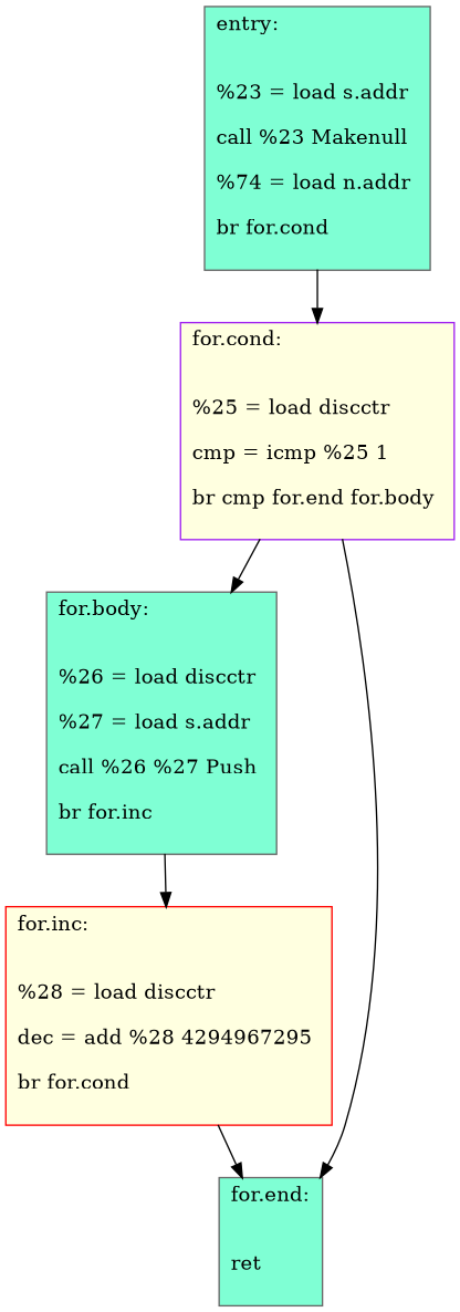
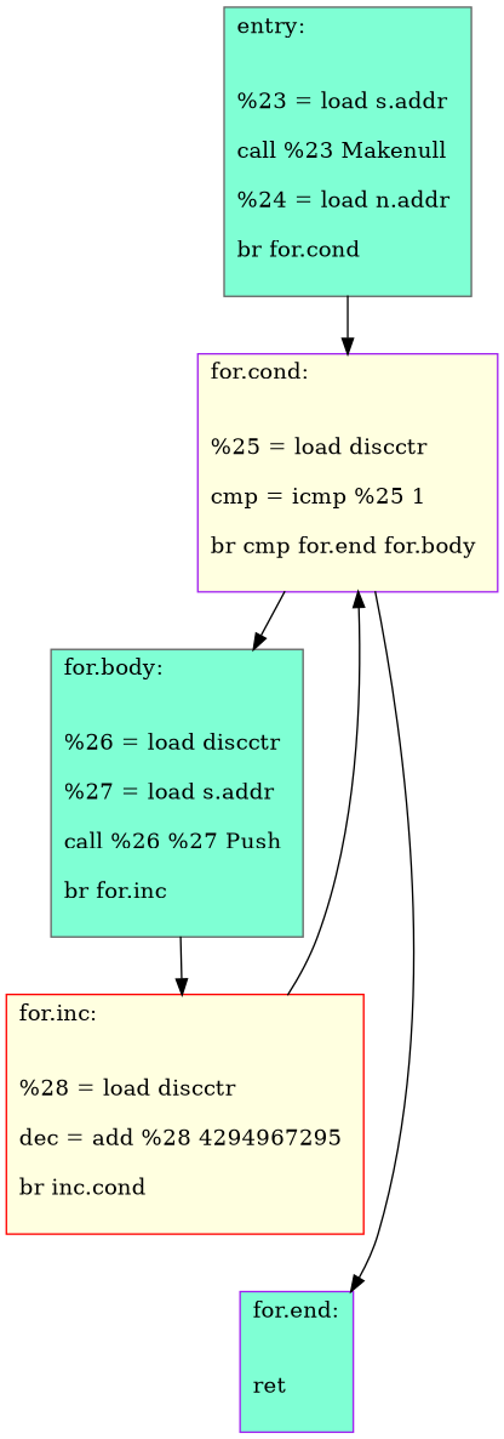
  digraph {
    node [color=gray40 fillcolor=aquamarine shape=record style=filled]
-   n1 [label="{entry:\l\l\n			%23 = load s.addr \l\n			call %23 Makenull \l\n			%74 = load n.addr \l\n			br for.cond \l\n		}"]
+   n1 [label="{entry:\l\l\n			%23 = load s.addr \l\n			call %23 Makenull \l\n			%24 = load n.addr \l\n			br for.cond \l\n		}"]
    n2 [color=purple fillcolor=lightyellow label="{for.cond:\l\l\n			%25 = load discctr \l\n			cmp = icmp %25 1 \l\n			br cmp for.end for.body \l\n		}"]
    n3 [label="{for.body:\l\l\n			%26 = load discctr \l\n			%27 = load s.addr \l\n			call %26 %27 Push \l\n			br for.inc \l\n		}"]
-   n4 [label="{for.end:\l\l\n			ret \l\n		}"]
-   n5 [color=red fillcolor=lightyellow label="{for.inc:\l\l\n			%28 = load discctr \l\n			dec = add %28 4294967295 \l\n			br for.cond \l\n		}"]
+   n4 [color=purple label="{for.end:\l\l\n			ret \l\n		}"]
+   n5 [color=red fillcolor=lightyellow label="{for.inc:\l\l\n			%28 = load discctr \l\n			dec = add %28 4294967295 \l\n			br inc.cond \l\n		}"]
    n1 -> n2
    n2 -> n3
    n2 -> n4
    n3 -> n5
-   n5 -> n4
+   n5 -> n2
  }
